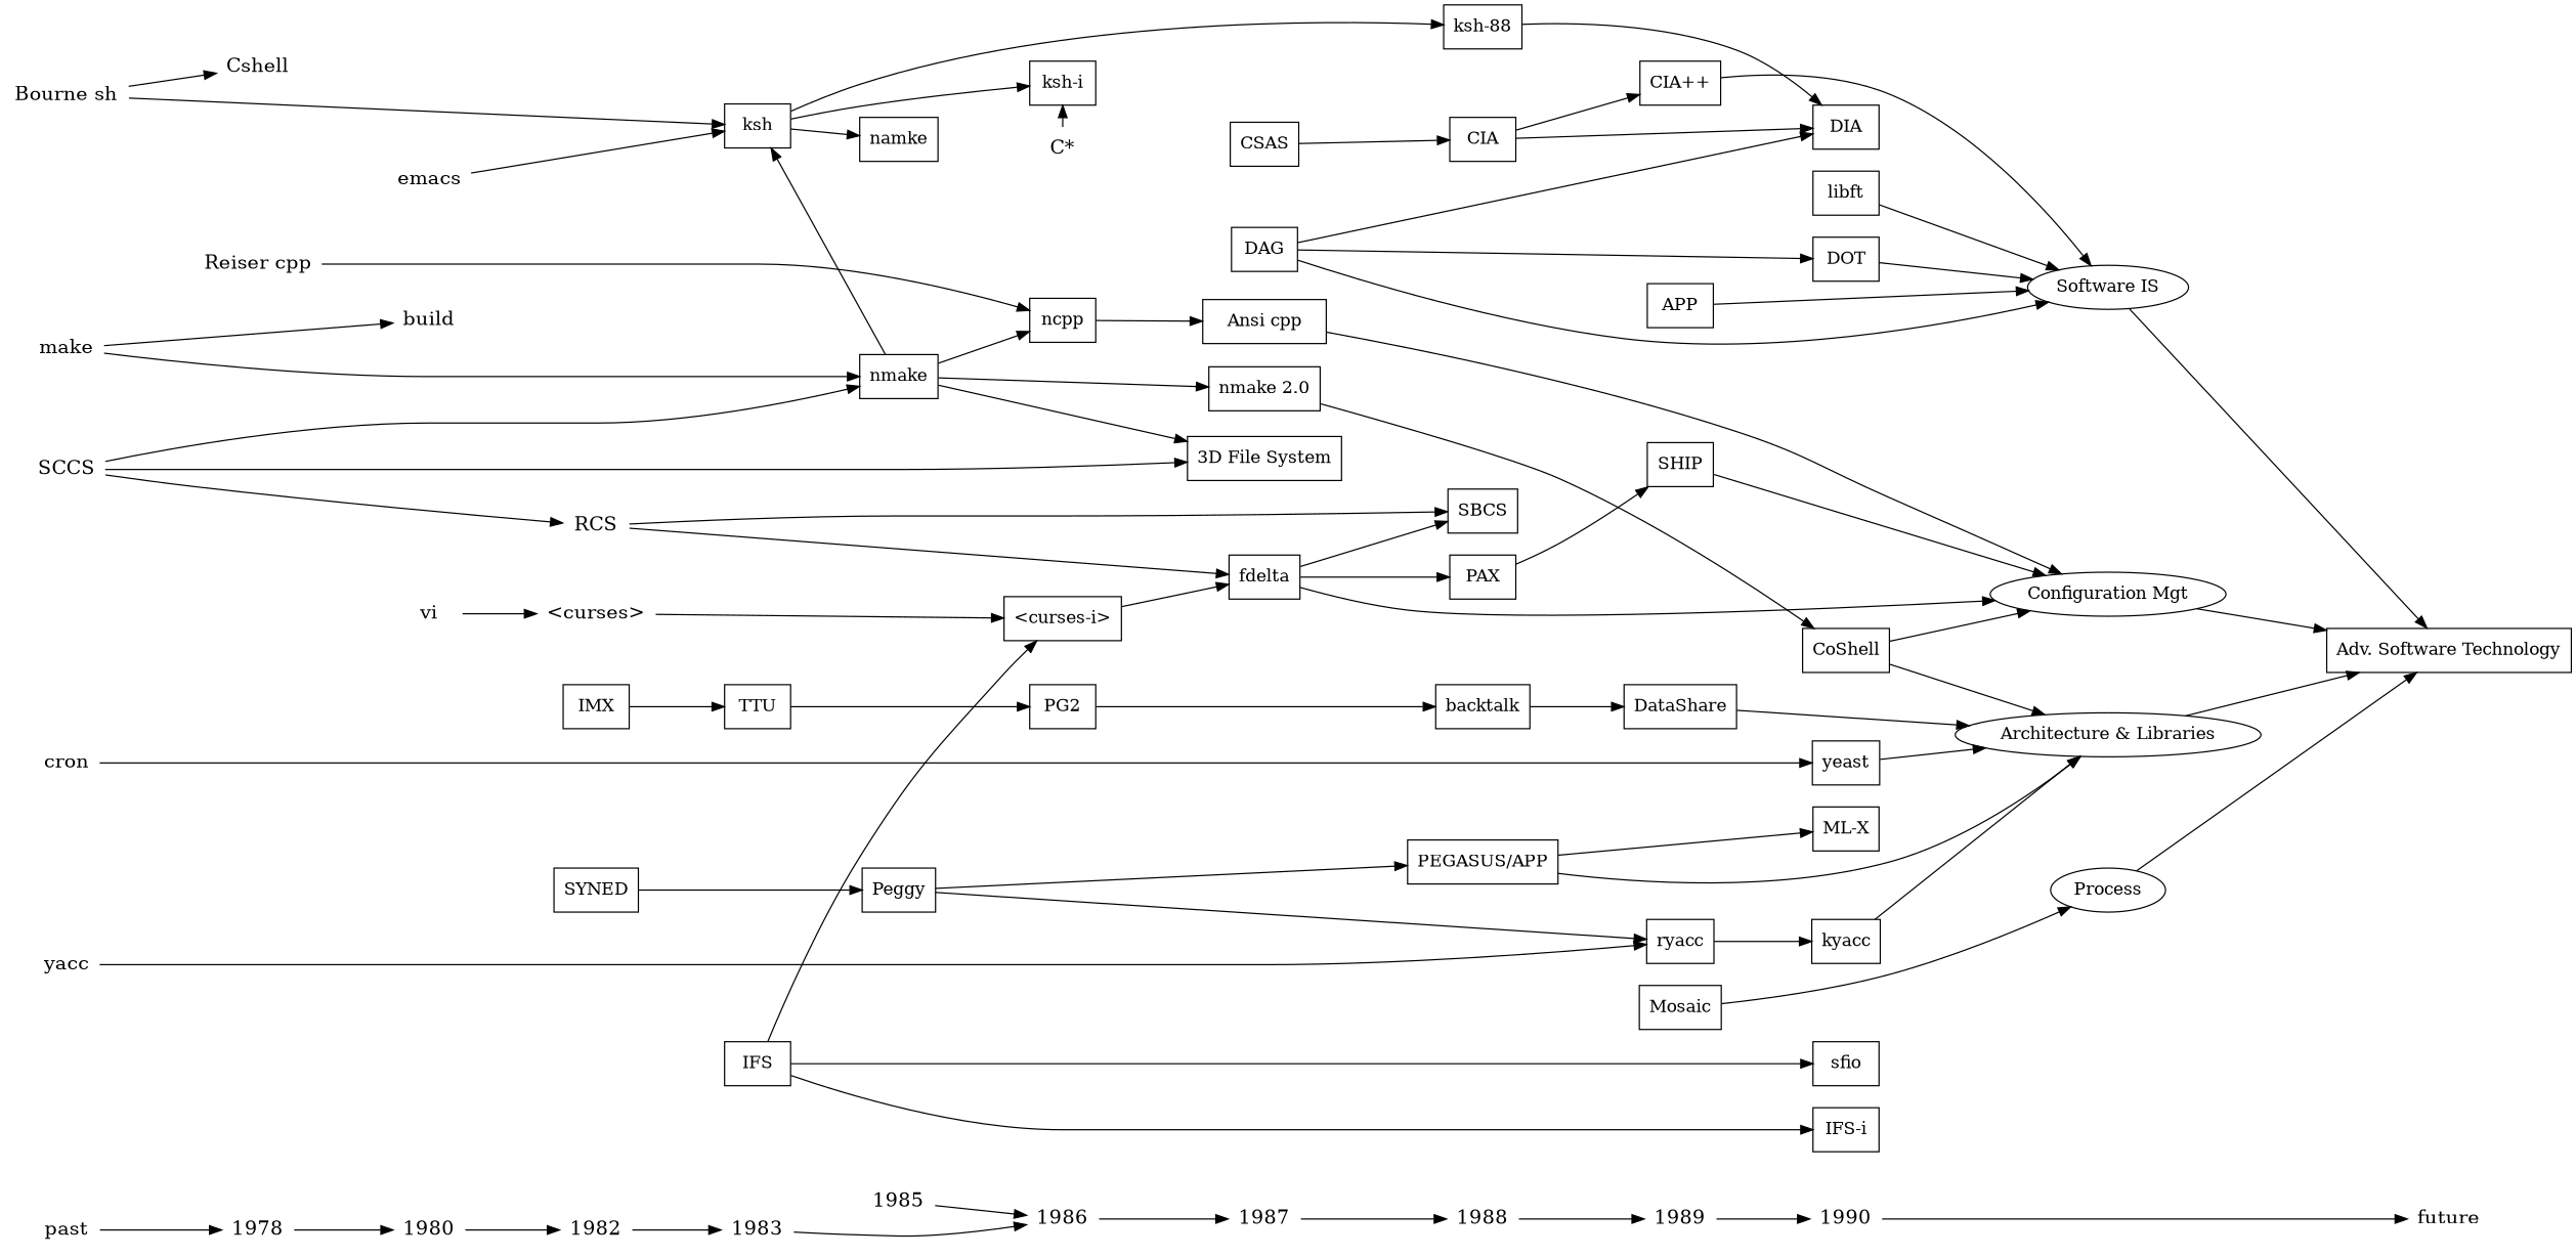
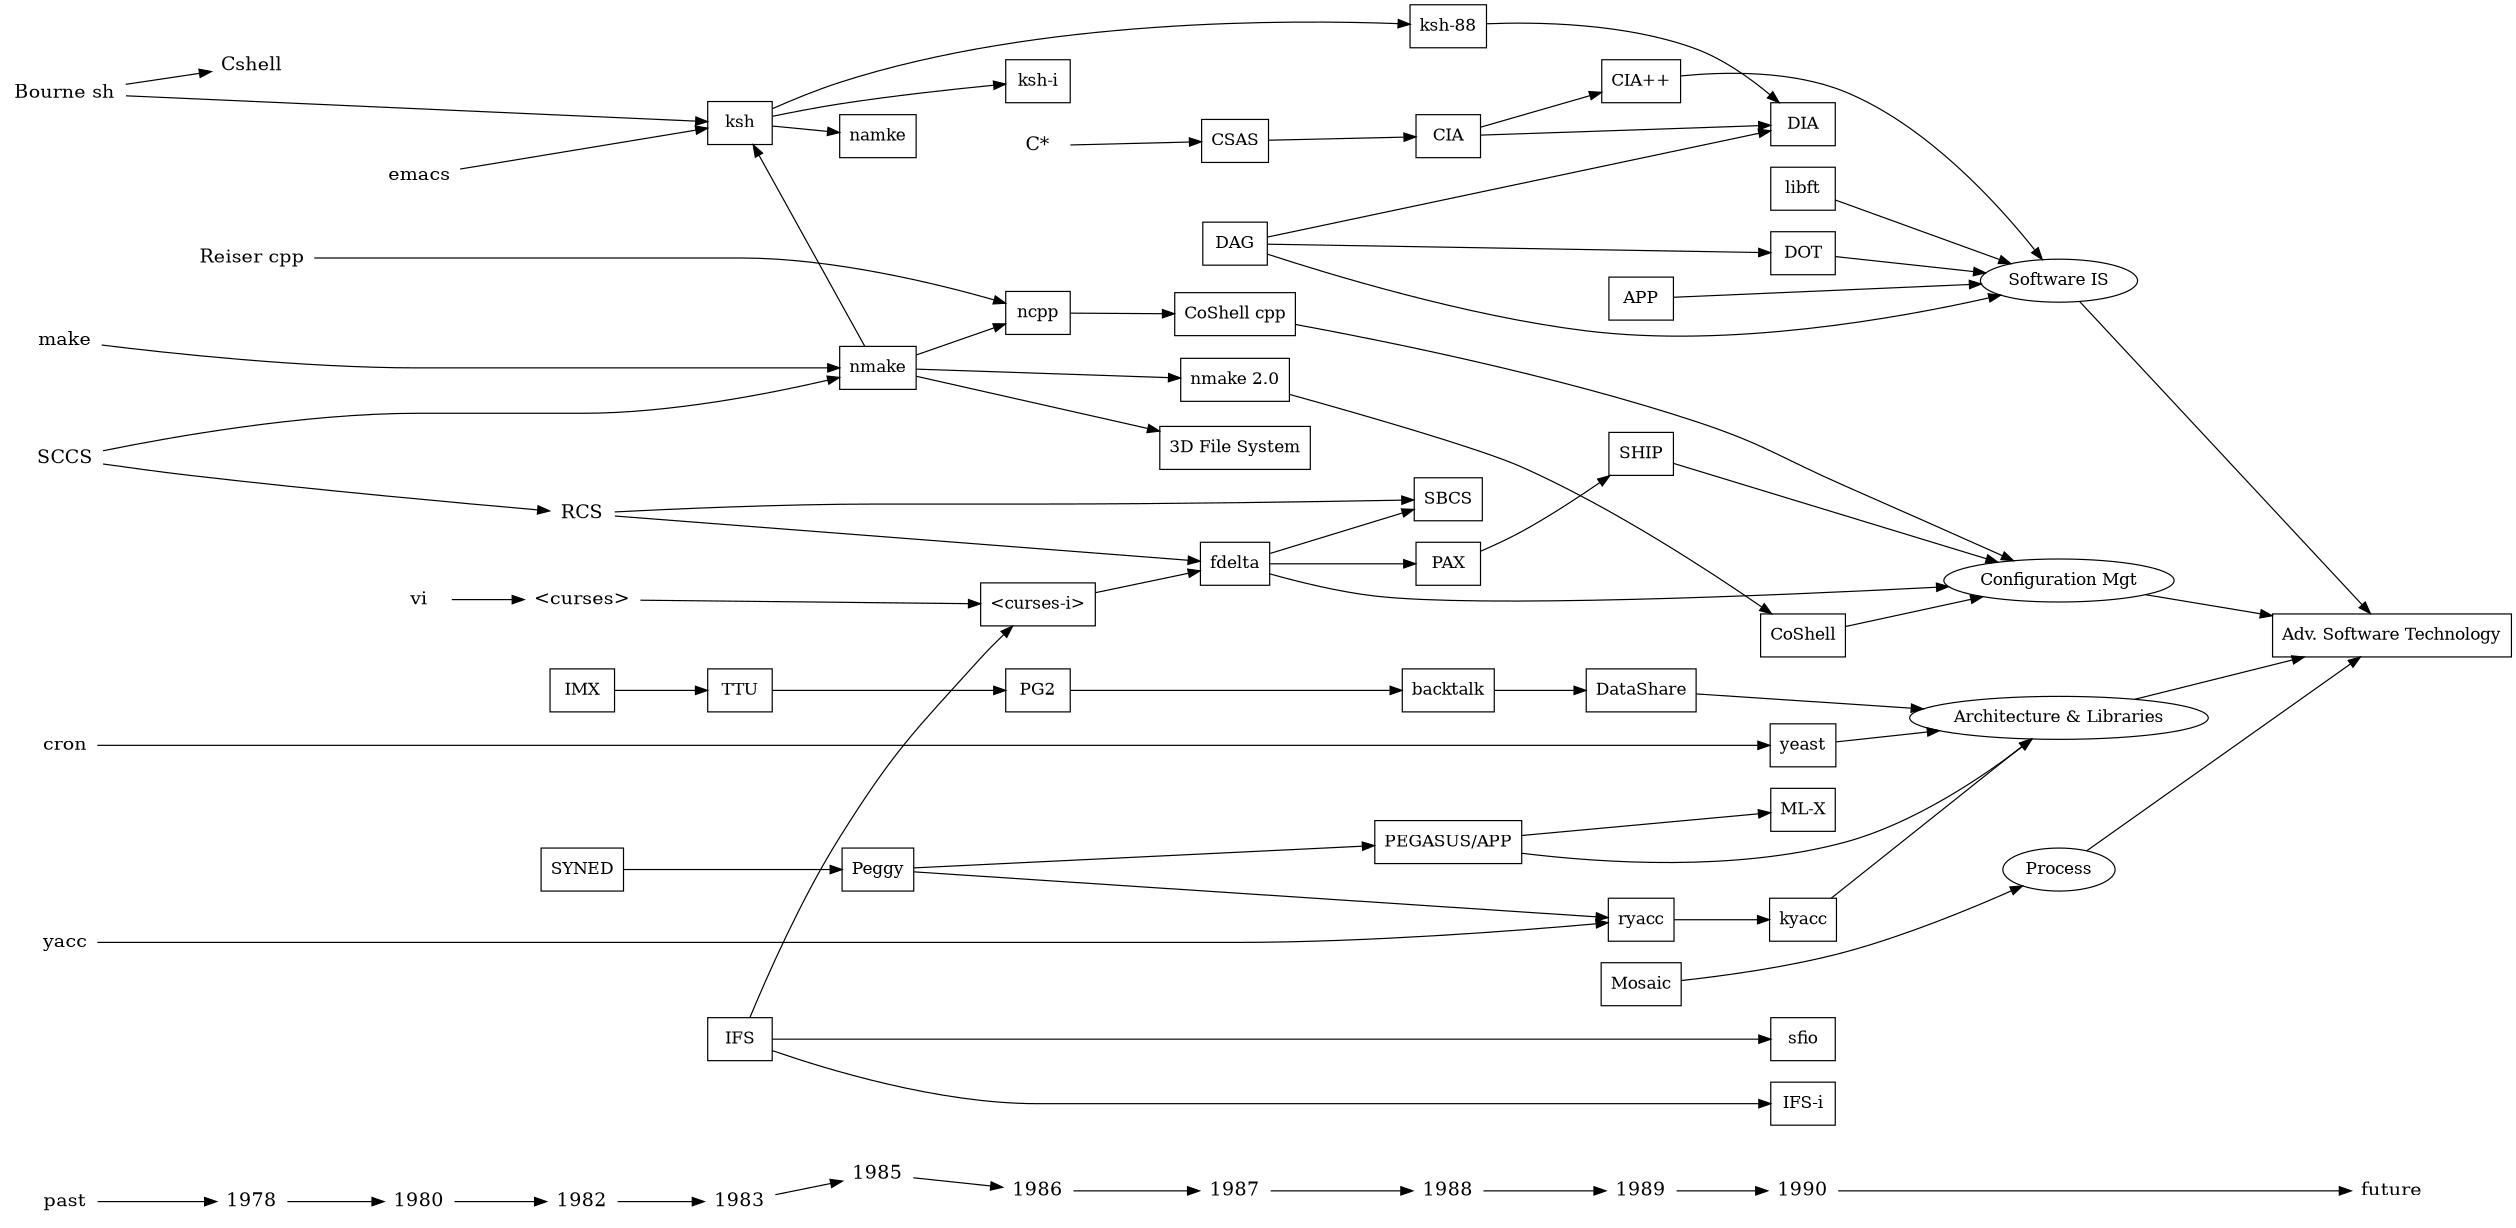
  digraph {
    rankdir=LR
    ranksep=.75
    node [shape=box]
    past [fontsize=16 shape=plaintext]
    1978 [fontsize=16 shape=plaintext]
    1980 [fontsize=16 shape=plaintext]
    1982 [fontsize=16 shape=plaintext]
    1983 [fontsize=16 shape=plaintext]
    1985 [fontsize=16 shape=plaintext]
    1986 [fontsize=16 shape=plaintext]
    1987 [fontsize=16 shape=plaintext]
    1988 [fontsize=16 shape=plaintext]
    1989 [fontsize=16 shape=plaintext]
    1990 [fontsize=16 shape=plaintext]
    future [fontsize=16 shape=plaintext]
    "Bourne sh" [fontsize=16 shape=plaintext]
    make [fontsize=16 shape=plaintext]
    SCCS [fontsize=16 shape=plaintext]
    yacc [fontsize=16 shape=plaintext]
    cron [fontsize=16 shape=plaintext]
    "Reiser cpp" [fontsize=16 shape=plaintext]
    Cshell [fontsize=16 shape=plaintext]
    emacs [fontsize=16 shape=plaintext]
-   build [fontsize=16 shape=plaintext]
    vi [fontsize=16 shape=plaintext]
    "<curses>" [fontsize=16 shape=plaintext]
    RCS [fontsize=16 shape=plaintext]
    "C*" [fontsize=16 shape=plaintext]
    "Software IS" [shape=""]
    "Configuration Mgt" [shape=""]
    "Architecture & Libraries" [shape=""]
    Process [shape=""]
    IMX
    SYNED
    ksh
    IFS
    TTU
    nmake
    Peggy
    ncpp
    "ksh-i"
    "<curses-i>"
    PG2
-   "Ansi cpp"
+   "Ansi cpp" [label="CoShell cpp"]
    "nmake 2.0"
    "3D File System"
    fdelta
    DAG
    CSAS
    CIA
    SBCS
    "ksh-88"
    n50 [label="PEGASUS/APP"]
    PAX
    backtalk
    "CIA++"
    APP
    SHIP
    DataShare
    ryacc
    Mosaic
    libft
    CoShell
    DIA
    "IFS-i"
    kyacc
    sfio
    yeast
    "ML-X"
    DOT
    "Adv. Software Technology"
    namke
    subgraph sub_1 {
      past
      1978
      1980
      1982
      1983
      1985
      1986
      1987
      1988
      1989
      1990
      future
      "Bourne sh"
      make
      SCCS
      yacc
      cron
      "Reiser cpp"
      Cshell
      emacs
-     build
      vi
      "<curses>"
      RCS
      "C*"
    }
    subgraph sub_2 {
      rank=same
      "Software IS"
      "Configuration Mgt"
      "Architecture & Libraries"
      Process
    }
    subgraph sub_3 {
      rank=same
      past
      "Bourne sh"
      make
      SCCS
      yacc
      cron
    }
    subgraph sub_4 {
      rank=same
      1978
      "Reiser cpp"
      Cshell
    }
    subgraph sub_5 {
      rank=same
      1980
      emacs
-     build
      vi
    }
    subgraph sub_6 {
      rank=same
      1982
      "<curses>"
      RCS
      IMX
      SYNED
    }
    subgraph sub_7 {
      rank=same
      1983
      ksh
      IFS
      TTU
    }
    subgraph sub_8 {
      rank=same
      1985
      nmake
      Peggy
    }
    subgraph sub_9 {
      rank=same
      1986
      "C*"
      ncpp
      "ksh-i"
      "<curses-i>"
      PG2
    }
    subgraph sub_10 {
      rank=same
      1987
      "Ansi cpp"
      "nmake 2.0"
      "3D File System"
      fdelta
      DAG
      CSAS
    }
    subgraph sub_11 {
      rank=same
      1988
      CIA
      SBCS
      "ksh-88"
      n50
      PAX
      backtalk
    }
    subgraph sub_12 {
      rank=same
      1989
      "CIA++"
      APP
      SHIP
      DataShare
      ryacc
      Mosaic
    }
    subgraph sub_13 {
      rank=same
      1990
      libft
      CoShell
      DIA
      "IFS-i"
      kyacc
      sfio
      yeast
      "ML-X"
      DOT
    }
    subgraph sub_14 {
      rank=same
      future
      "Adv. Software Technology"
    }
    past -> 1978
    1978 -> 1980
    1980 -> 1982
    1982 -> 1983
-   1983 -> 1986
+   1983 -> 1985
    1985 -> 1986
    1986 -> 1987
    1987 -> 1988
    1988 -> 1989
    1989 -> 1990
    1990 -> future
    "Bourne sh" -> Cshell
    "Bourne sh" -> ksh
-   make -> build
    make -> nmake
    SCCS -> RCS
    SCCS -> nmake
-   SCCS -> "3D File System"
    yacc -> ryacc
    cron -> yeast
    "Reiser cpp" -> ncpp
    emacs -> ksh
    vi -> "<curses>"
    "<curses>" -> "<curses-i>"
    RCS -> fdelta
    RCS -> SBCS
-   "C*" -> "ksh-i"
+   "C*" -> CSAS
    "Software IS" -> "Adv. Software Technology"
    "Configuration Mgt" -> "Adv. Software Technology"
    "Architecture & Libraries" -> "Adv. Software Technology"
    Process -> "Adv. Software Technology"
    IMX -> TTU
    SYNED -> Peggy
    ksh -> "ksh-i"
    ksh -> "ksh-88"
    ksh -> namke
    IFS -> "<curses-i>"
    IFS -> "IFS-i"
    IFS -> sfio
    TTU -> PG2
    nmake -> ksh
    nmake -> ncpp
    nmake -> "nmake 2.0"
    nmake -> "3D File System"
    Peggy -> n50
    Peggy -> ryacc
    ncpp -> "Ansi cpp"
    "<curses-i>" -> fdelta
    PG2 -> backtalk
    "Ansi cpp" -> "Configuration Mgt"
    "nmake 2.0" -> CoShell
    fdelta -> "Configuration Mgt"
    fdelta -> SBCS
    fdelta -> PAX
    DAG -> "Software IS"
    DAG -> DIA
    DAG -> DOT
    CSAS -> CIA
    CIA -> "CIA++"
    CIA -> DIA
    "ksh-88" -> DIA
    n50 -> "Architecture & Libraries"
    n50 -> "ML-X"
    PAX -> SHIP
    backtalk -> DataShare
    "CIA++" -> "Software IS"
    APP -> "Software IS"
    SHIP -> "Configuration Mgt"
    DataShare -> "Architecture & Libraries"
    ryacc -> kyacc
    Mosaic -> Process
    libft -> "Software IS"
    CoShell -> "Configuration Mgt"
-   CoShell -> "Architecture & Libraries"
    kyacc -> "Architecture & Libraries"
    yeast -> "Architecture & Libraries"
    DOT -> "Software IS"
  }
